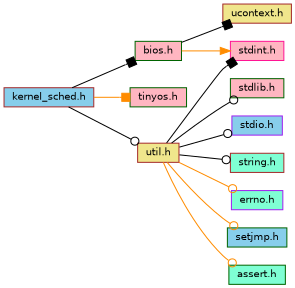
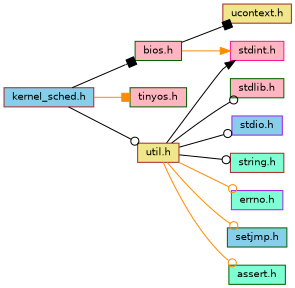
  digraph {
    rankdir=LR
    node [color=darkgreen fillcolor=lightpink fontname=Helvetica fontsize=10 shape=box style=filled]
    edge [arrowhead=odot color=black fontname=Helvetica fontsize=10 labelfontname=Helvetica labelfontsize=10 style=solid]
    n1 [color=brown fillcolor=skyblue fontcolor=black height=0.2 label="kernel_sched.h" width=0.4]
    n2 [height=0.2 label="bios.h" width=0.4]
    n3 [height=0.2 label="tinyos.h" width=0.4]
    n4 [color=brown fillcolor=khaki height=0.2 label="util.h" width=0.4]
    n5 [color=deeppink height=0.2 label="stdint.h" width=0.4]
    n6 [color=brown fillcolor=khaki height=0.2 label="ucontext.h" width=0.4]
    n7 [height=0.2 label="stdlib.h" width=0.4]
    n8 [color=purple fillcolor=skyblue height=0.2 label="stdio.h" width=0.4]
    n9 [color=brown fillcolor=aquamarine height=0.2 label="string.h" width=0.4]
    n10 [color=purple fillcolor=aquamarine height=0.2 label="errno.h" width=0.4]
    n11 [fillcolor=skyblue height=0.2 label="setjmp.h" width=0.4]
    n12 [fillcolor=aquamarine height=0.2 label="assert.h" width=0.4]
    n1 -> n2 [arrowhead=box]
    n1 -> n3 [arrowhead=box color=darkorange]
    n1 -> n4
    n2 -> n5 [arrowhead=normal color=darkorange]
    n2 -> n6 [arrowhead=box]
-   n4 -> n5 [arrowhead=box]
+   n4 -> n5 [arrowhead=normal]
    n4 -> n7
    n4 -> n8
    n4 -> n9
    n4 -> n10 [color=darkorange]
    n4 -> n11 [color=darkorange]
    n4 -> n12 [color=darkorange]
  }
